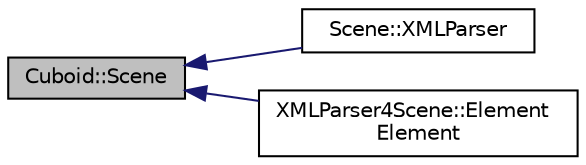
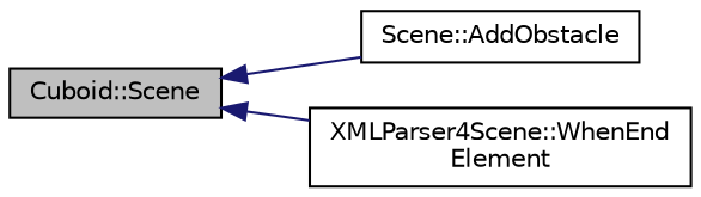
  digraph {
    rankdir=LR
    node [color=black fillcolor=white fontname=Helvetica fontsize=10 shape=record style=filled]
    edge [color=midnightblue dir=back fontname=Helvetica fontsize=10 labelfontname=Helvetica labelfontsize=10 style=solid]
    n1 [fillcolor=grey75 fontcolor=black height=0.2 label="Cuboid::Scene" width=0.4]
-   n2 [height=0.2 label="Scene::XMLParser" width=0.4]
-   n3 [height=0.2 label="XMLParser4Scene::Element\lElement" width=0.4]
+   n2 [height=0.2 label="Scene::AddObstacle" width=0.4]
+   n3 [height=0.2 label="XMLParser4Scene::WhenEnd\lElement" width=0.4]
    n1 -> n2
    n1 -> n3
  }
